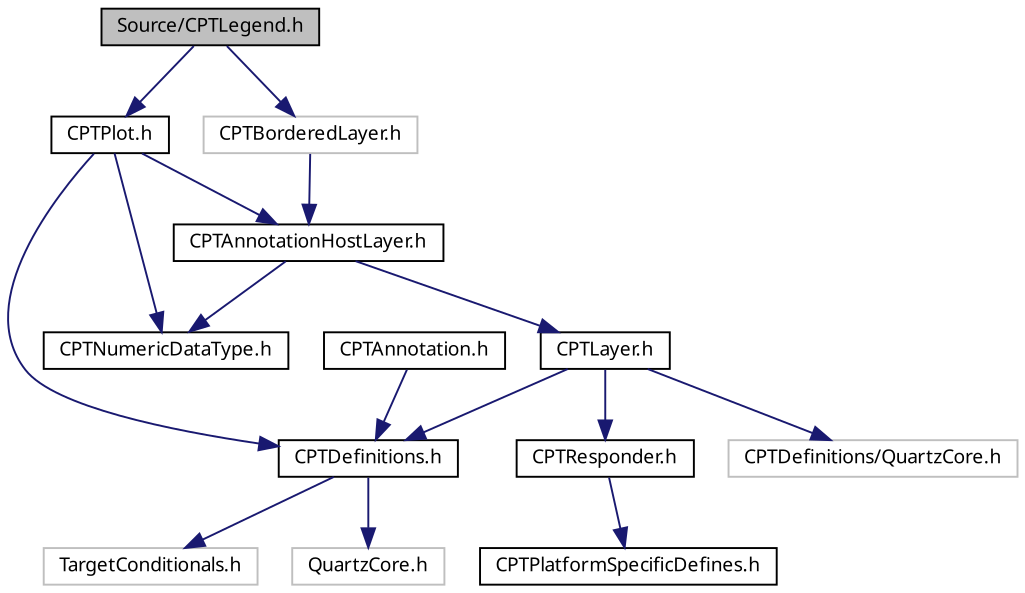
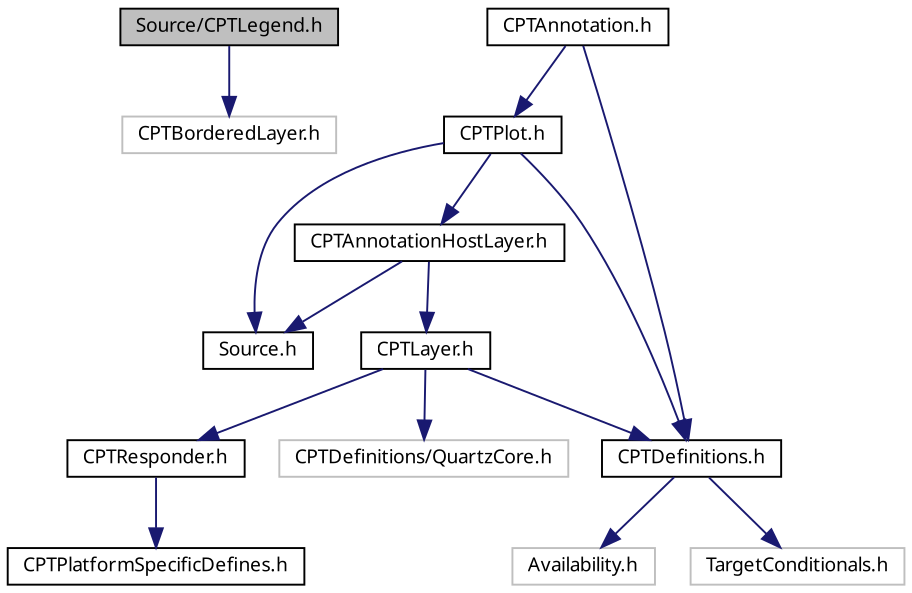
  digraph {
    node [color=black fontname="Lucinda Grande" fontsize=10 shape=record]
    edge [color=midnightblue fontname="Lucinda Grande" fontsize=10 labelfontname="Lucinda Grande" labelfontsize=10 style=solid]
    n1 [fillcolor=grey75 fontcolor=black height=0.2 label="Source/CPTLegend.h" style=filled width=0.4]
    n2 [height=0.2 label="CPTPlot.h" width=0.4]
    n3 [color=grey75 height=0.2 label="CPTBorderedLayer.h" width=0.4]
    n4 [height=0.2 label="CPTDefinitions.h" width=0.4]
-   n5 [height=0.2 label="CPTNumericDataType.h" width=0.4]
+   n5 [height=0.2 label="Source.h" width=0.4]
    n6 [height=0.2 label="CPTAnnotationHostLayer.h" width=0.4]
    n7 [color=grey75 height=0.2 label="TargetConditionals.h" width=0.4]
-   n8 [color=grey75 height=0.2 label="QuartzCore.h" width=0.4]
+   n8 [color=grey75 height=0.2 label="Availability.h" width=0.4]
    n9 [height=0.2 label="CPTLayer.h" width=0.4]
    n10 [height=0.2 label="CPTResponder.h" width=0.4]
    n11 [color=grey75 height=0.2 label="CPTDefinitions/QuartzCore.h" width=0.4]
    n12 [height=0.2 label="CPTAnnotation.h" width=0.4]
    n13 [height=0.2 label="CPTPlatformSpecificDefines.h" width=0.4]
-   n1 -> n2
+   n12 -> n2
    n1 -> n3
    n2 -> n4
    n2 -> n5
    n2 -> n6
-   n3 -> n6
    n4 -> n7
    n4 -> n8
    n6 -> n5
    n6 -> n9
    n9 -> n4
    n9 -> n10
    n9 -> n11
    n10 -> n13
    n12 -> n4
  }
